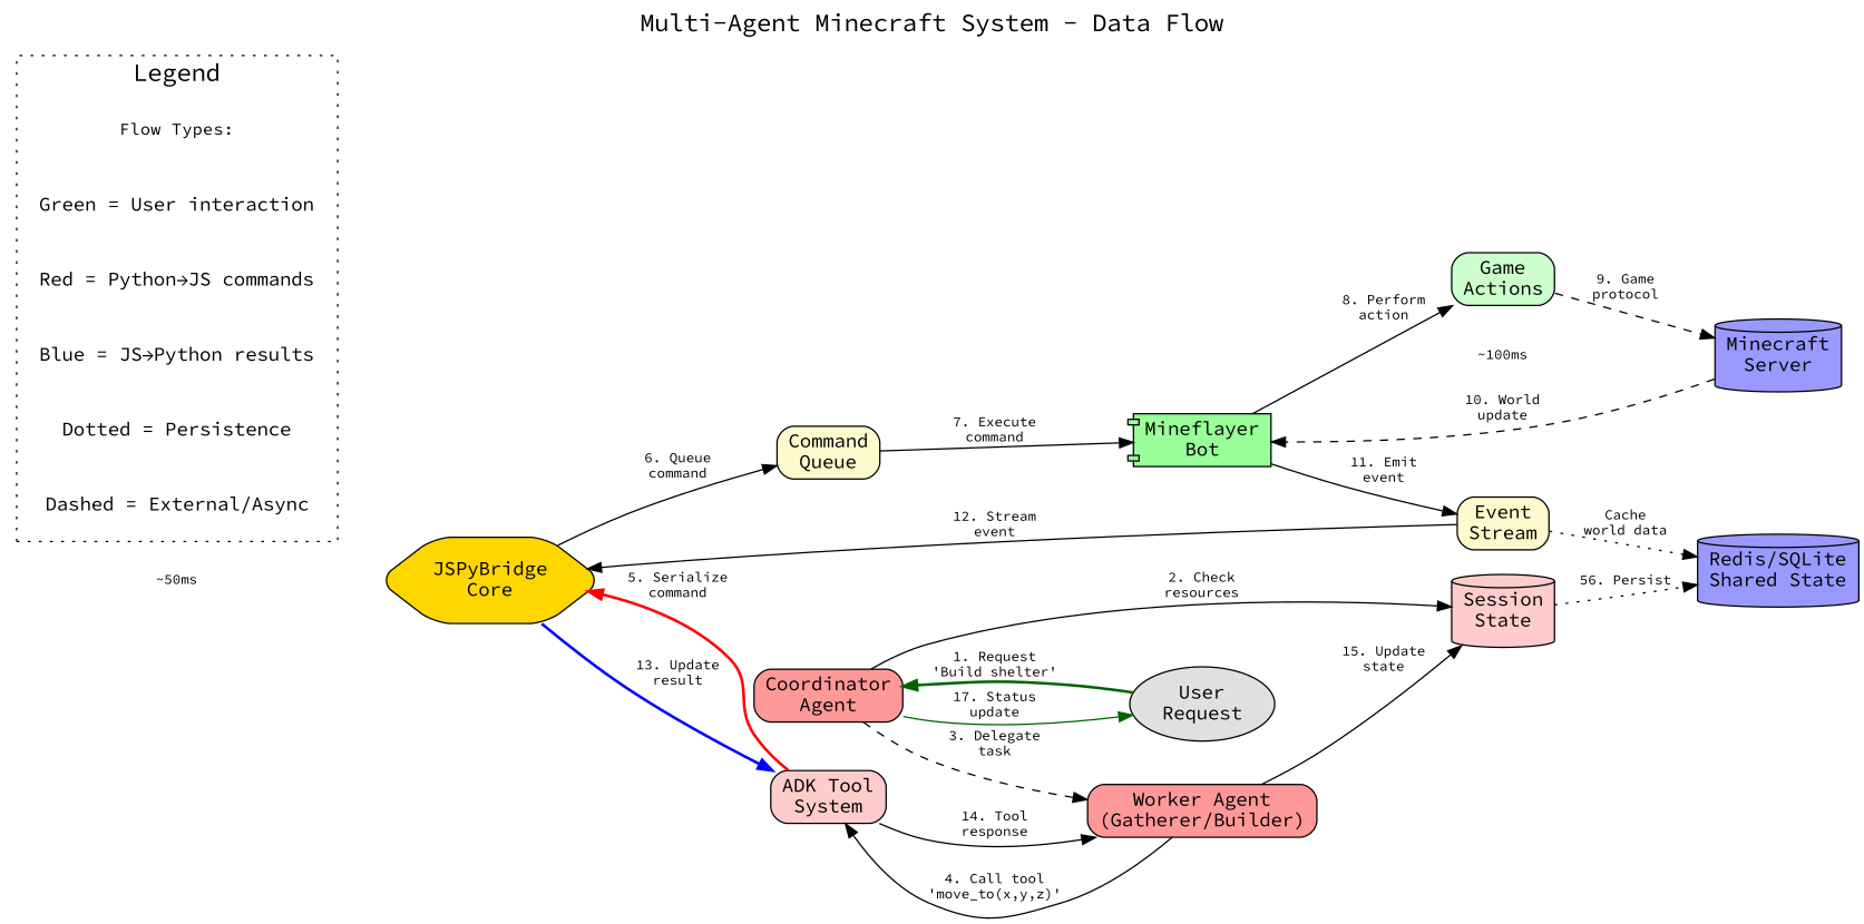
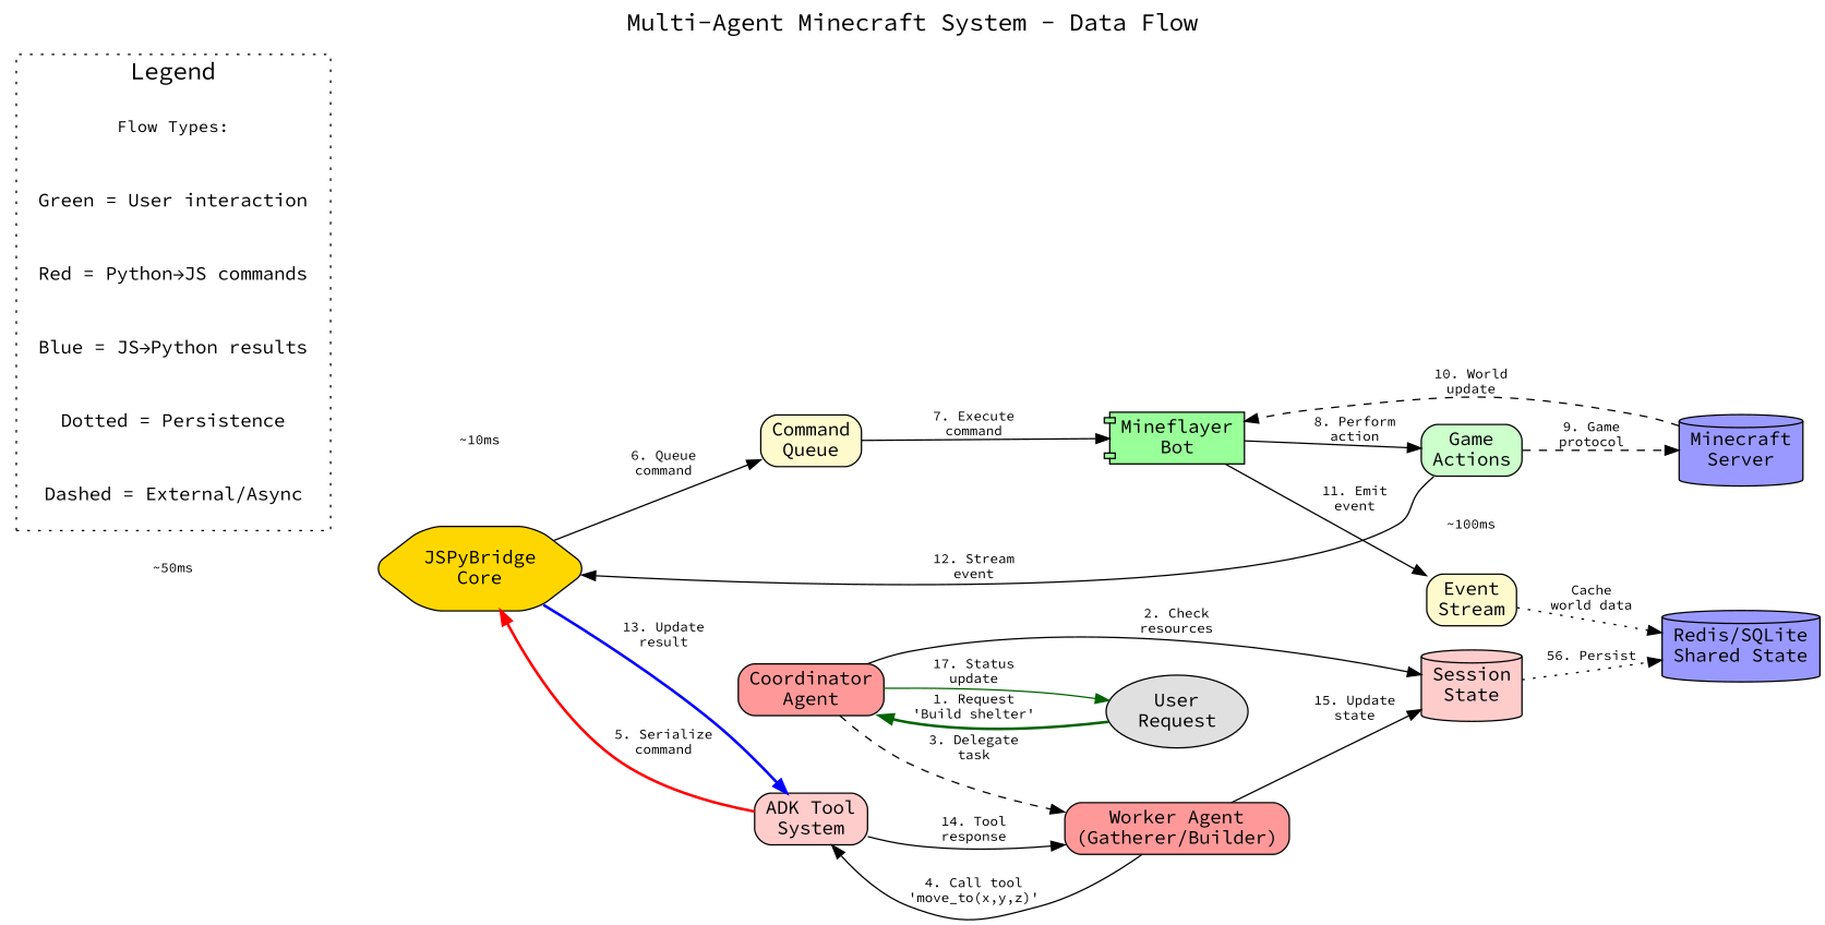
  digraph {
    fontname="Source Code Pro"
    fontsize=18
    label="Multi-Agent Minecraft System - Data Flow"
    labelloc=t
    rankdir=LR
    node [fillcolor=white fontname="Source Code Pro" shape=plaintext style="rounded,filled"]
    edge [fontname="Source Code Pro" fontsize=10]
    n1 [fontsize=10 label="~50ms"]
+   n2 [fontsize=10 label="~10ms"]
    n3 [fontsize=10 label="~100ms"]
    n4 [fontsize=12 fontweight=bold label="Flow Types:"]
    n5 [label="Green = User interaction"]
    n6 [label="Red = Python→JS commands"]
    n7 [label="Blue = JS→Python results"]
    n8 [label="Dotted = Persistence"]
    n9 [label="Dashed = External/Async"]
    n10 [fillcolor="#FFD700" label="JSPyBridge\nCore" shape=hexagon]
    n11 [fillcolor="#FFFACD" label="Command\nQueue" shape=box]
    n12 [fillcolor="#9999FF" label="Minecraft\nServer" shape=cylinder]
    n13 [fillcolor="#E0E0E0" label="User\nRequest" shape=ellipse]
    n14 [fillcolor="#FF9999" label="Coordinator\nAgent" shape=box]
    n15 [fillcolor="#FF9999" label="Worker Agent\n(Gatherer/Builder)" shape=box]
    n16 [fillcolor="#FFCCCC" label="Session\nState" shape=cylinder]
    n17 [fillcolor="#FFCCCC" label="ADK Tool\nSystem" shape=box]
    n18 [fillcolor="#9999FF" label="Redis/SQLite\nShared State" shape=cylinder]
    n19 [fillcolor="#99FF99" label="Mineflayer\nBot" shape=component]
    n20 [fillcolor="#FFFACD" label="Event\nStream" shape=box]
    n21 [fillcolor="#CCFFCC" label="Game\nActions" shape=box]
    subgraph sub_1 {
      n1
+     n2
      n3
    }
    subgraph cluster_2 {
      label=Legend
      style=dotted
      n4
      n5
      n6
      n7
      n8
      n9
    }
    n1 -> n10 [style=invis]
+   n2 -> n11 [style=invis]
    n3 -> n12 [style=invis]
    n10 -> n11 [label="6. Queue\ncommand"]
    n10 -> n17 [color=blue label="13. Update\nresult" style=bold]
    n11 -> n19 [label="7. Execute\ncommand"]
    n12 -> n19 [label="10. World\nupdate" style=dashed]
    n13 -> n14 [color=darkgreen label="1. Request\n'Build shelter'" style=bold]
    n14 -> n13 [color=darkgreen label="17. Status\nupdate"]
    n14 -> n15 [label="3. Delegate\ntask" style=dashed]
    n14 -> n16 [label="2. Check\nresources"]
    n15 -> n16 [label="15. Update\nstate"]
    n15 -> n17 [label="4. Call tool\n'move_to(x,y,z)'"]
    n16 -> n18 [label="56. Persist" style=dotted]
    n17 -> n10 [color=red label="5. Serialize\ncommand" style=bold]
    n17 -> n15 [label="14. Tool\nresponse"]
    n19 -> n20 [label="11. Emit\nevent"]
    n19 -> n21 [label="8. Perform\naction"]
-   n20 -> n10 [label="12. Stream\nevent"]
+   n21 -> n10 [label="12. Stream\nevent"]
    n20 -> n18 [label="Cache\nworld data" style=dotted]
    n21 -> n12 [label="9. Game\nprotocol" style=dashed]
  }
